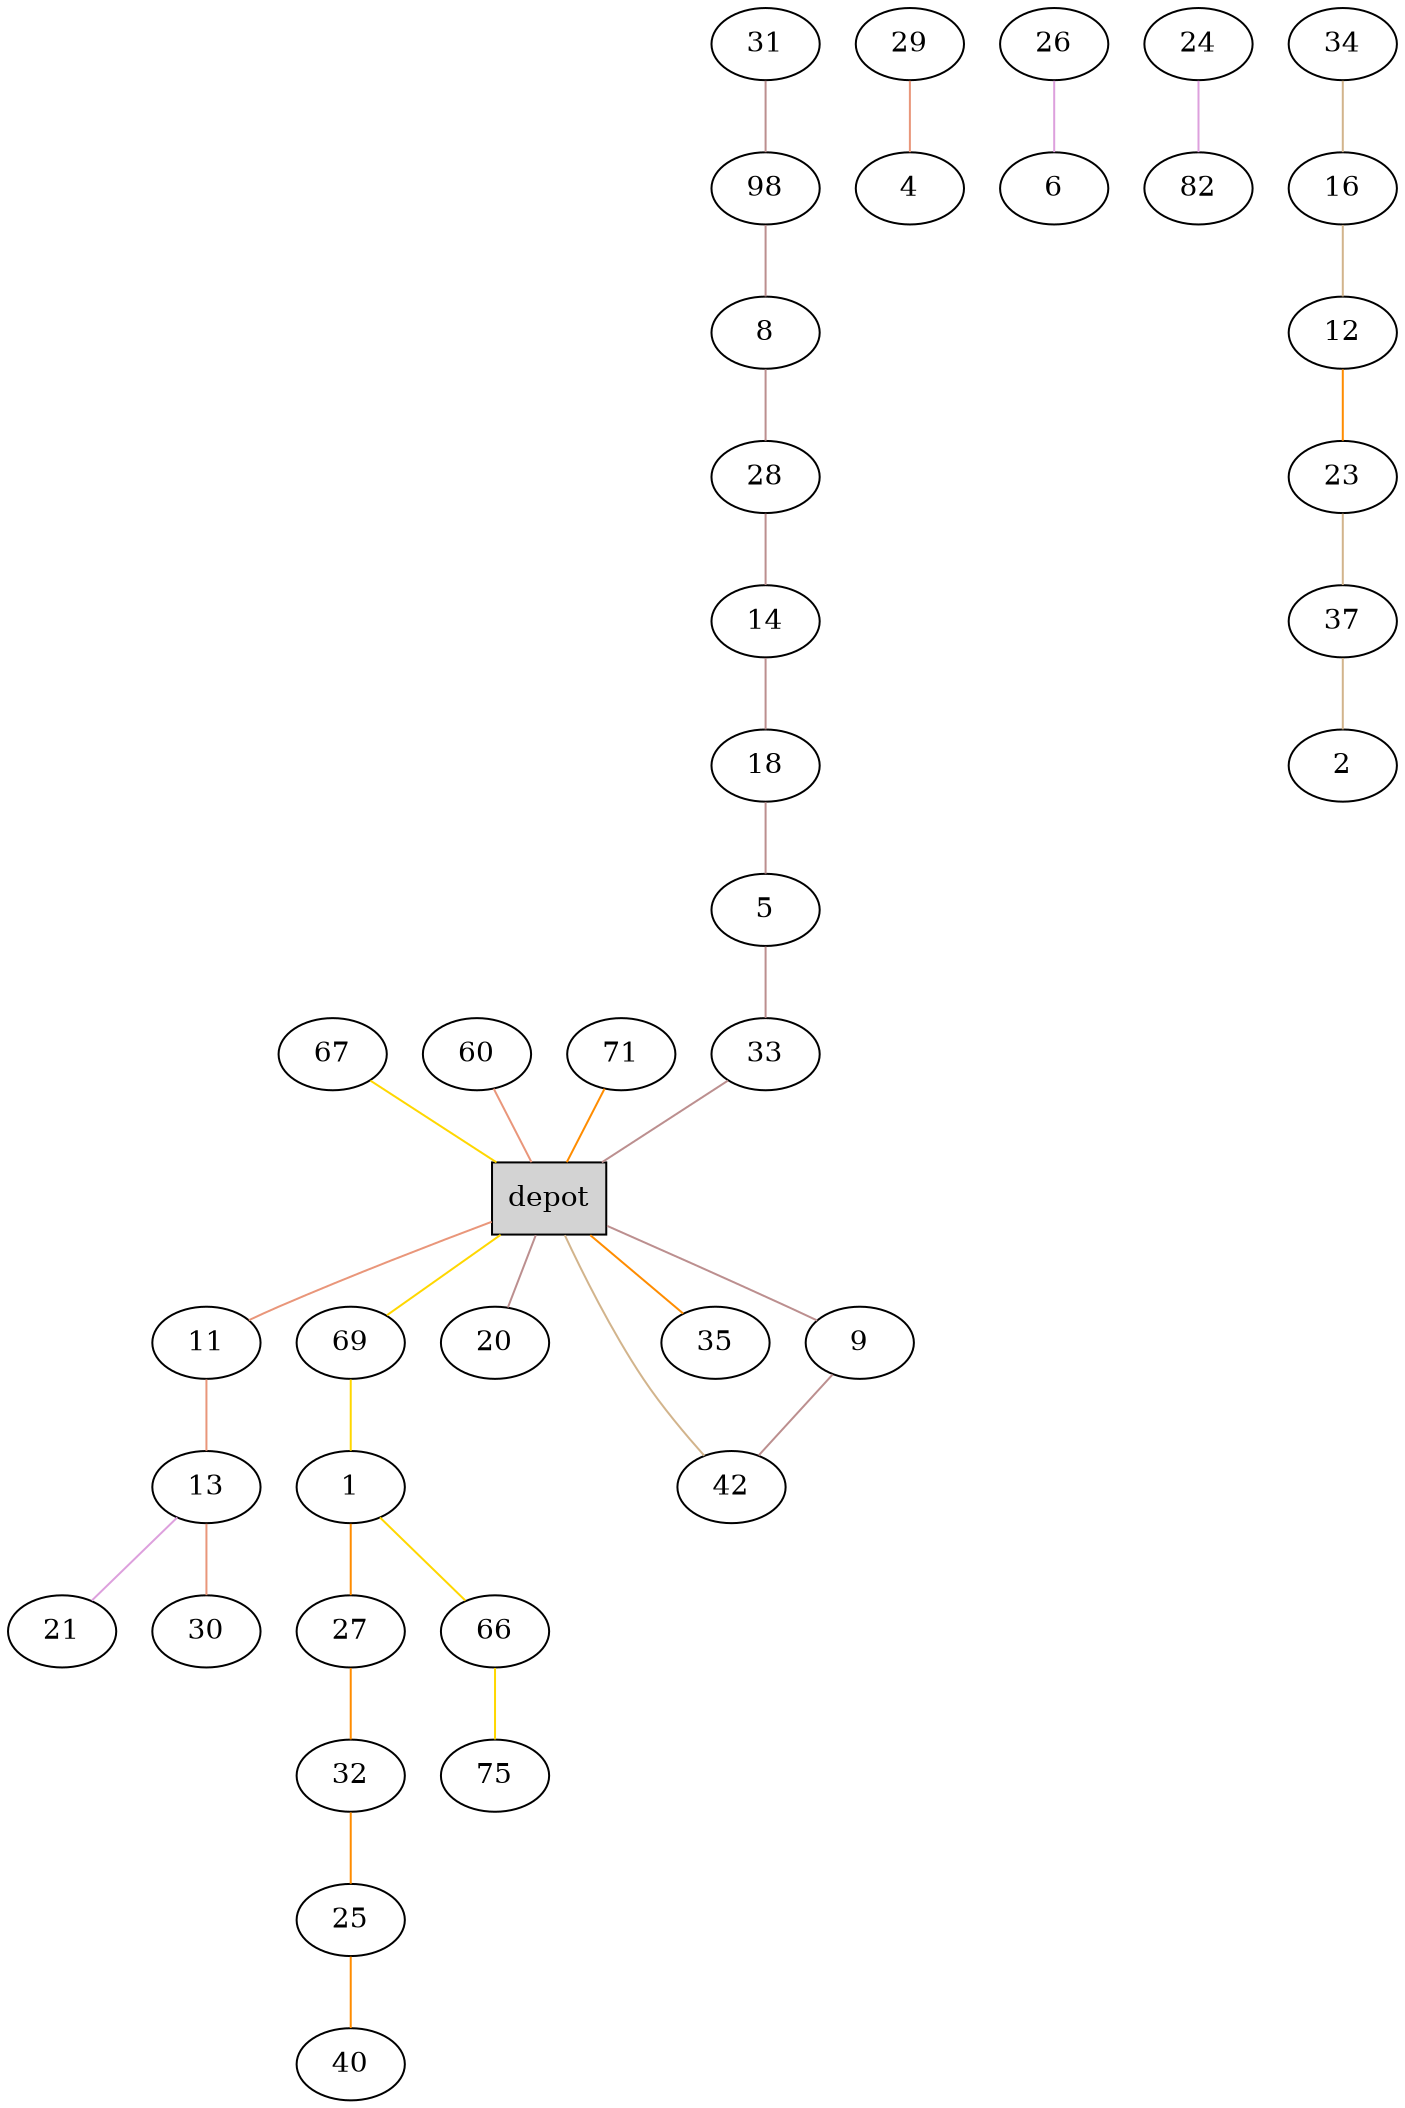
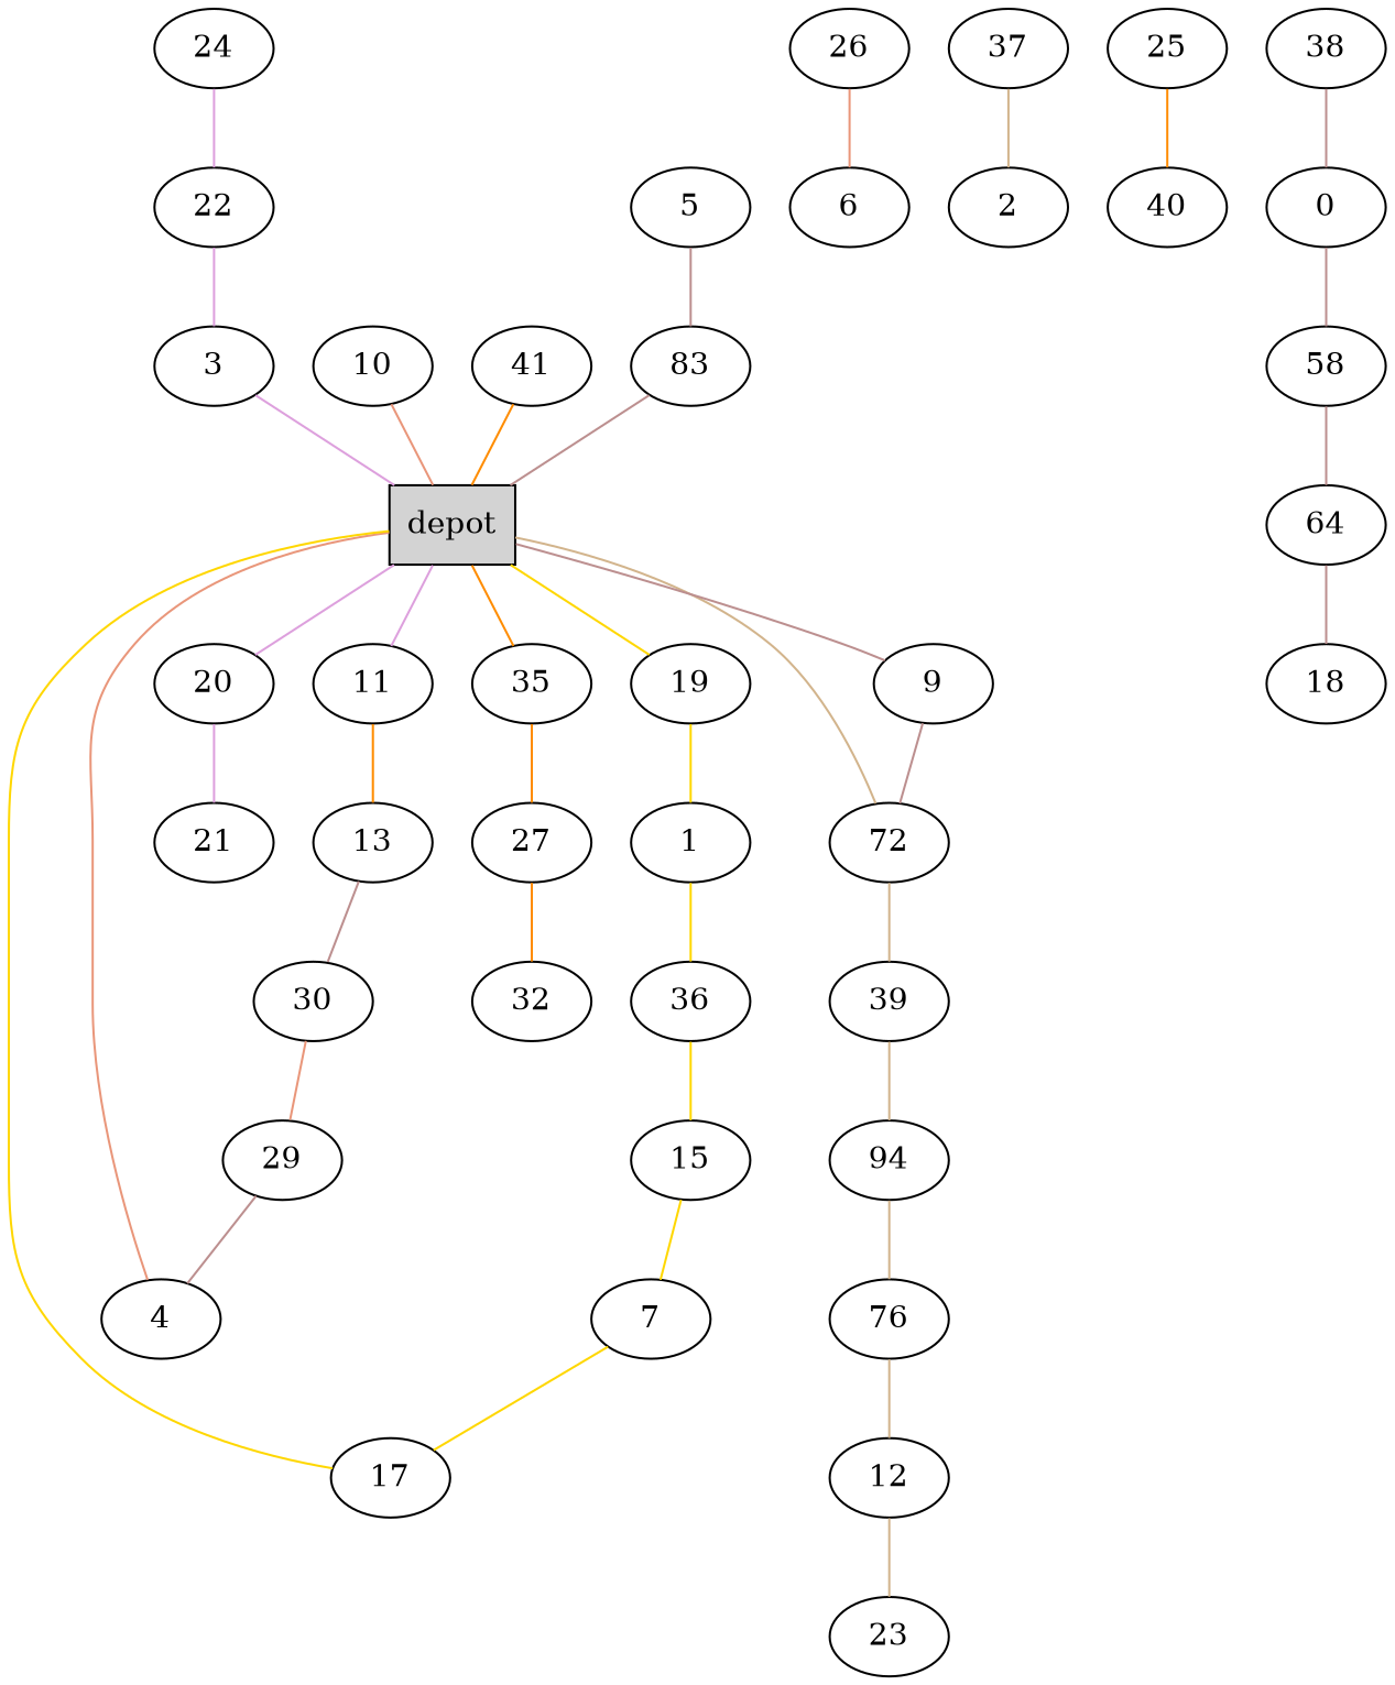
  graph {
    node [shape=ellipse]
    edge [color=rosybrown]
    n1 [label=depot shape=box style=filled]
    11
-   19 [label=69]
+   19
    20
-   42
+   42 [label=72]
    35
    9
    13
    1
    21
+   39
    27
    30
    29
    4
-   36 [label=66]
-   15 [label=75]
-   17 [label=67]
+   36
+   15
+   7
+   17
    26
    6
    24
-   22 [label=82]
-   34
-   16
+   22
+   3
+   34 [label=94]
+   16 [label=76]
    12
    23
    37
    2
-   10 [label=60]
+   10
    32
    25
    40
-   41 [label=71]
-   31
-   38 [label=98]
-   8
-   28
-   14
+   41
+   38
+   8 [label=0]
+   28 [label=58]
+   14 [label=64]
    18
    5
-   33
-   n1 -- 11 [color=darksalmon]
+   33 [label=83]
+   n1 -- 11 [color=plum]
    n1 -- 19 [color=gold]
-   n1 -- 20
+   n1 -- 20 [color=plum]
    n1 -- 42 [color=tan]
    n1 -- 35 [color=darkorange]
    n1 -- 9
-   11 -- 13 [color=darksalmon]
+   11 -- 13 [color=darkorange]
    19 -- 1 [color=gold]
-   13 -- 21 [color=plum]
-   1 -- 27 [color=darkorange]
+   20 -- 21 [color=plum]
+   42 -- 39 [color=tan]
+   35 -- 27 [color=darkorange]
    9 -- 42
-   13 -- 30 [color=darksalmon]
+   13 -- 30
    1 -- 36 [color=gold]
+   39 -- 34 [color=tan]
    27 -- 32 [color=darkorange]
-   29 -- 4 [color=darksalmon]
+   30 -- 29 [color=darksalmon]
+   29 -- 4
+   4 -- n1 [color=darksalmon]
    36 -- 15 [color=gold]
+   15 -- 7 [color=gold]
+   7 -- 17 [color=gold]
    17 -- n1 [color=gold]
-   26 -- 6 [color=plum]
+   26 -- 6 [color=darksalmon]
    24 -- 22 [color=plum]
+   22 -- 3 [color=plum]
+   3 -- n1 [color=plum]
    34 -- 16 [color=tan]
    16 -- 12 [color=tan]
-   12 -- 23 [color=darkorange]
-   23 -- 37 [color=tan]
+   12 -- 23 [color=tan]
    37 -- 2 [color=tan]
    10 -- n1 [color=darksalmon]
-   32 -- 25 [color=darkorange]
    25 -- 40 [color=darkorange]
    41 -- n1 [color=darkorange]
-   31 -- 38
    38 -- 8
    8 -- 28
    28 -- 14
    14 -- 18
-   18 -- 5
    5 -- 33
    33 -- n1
  }
